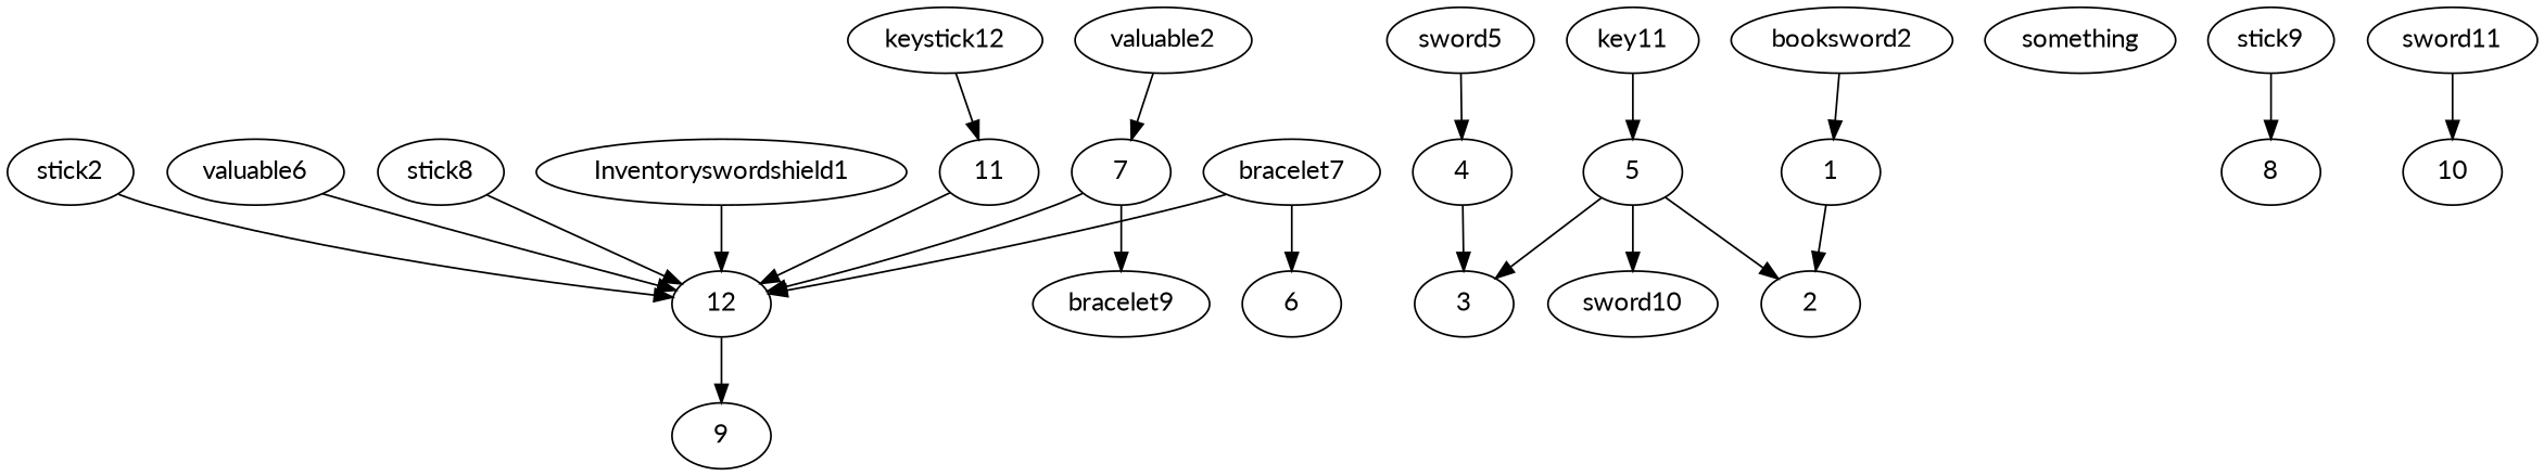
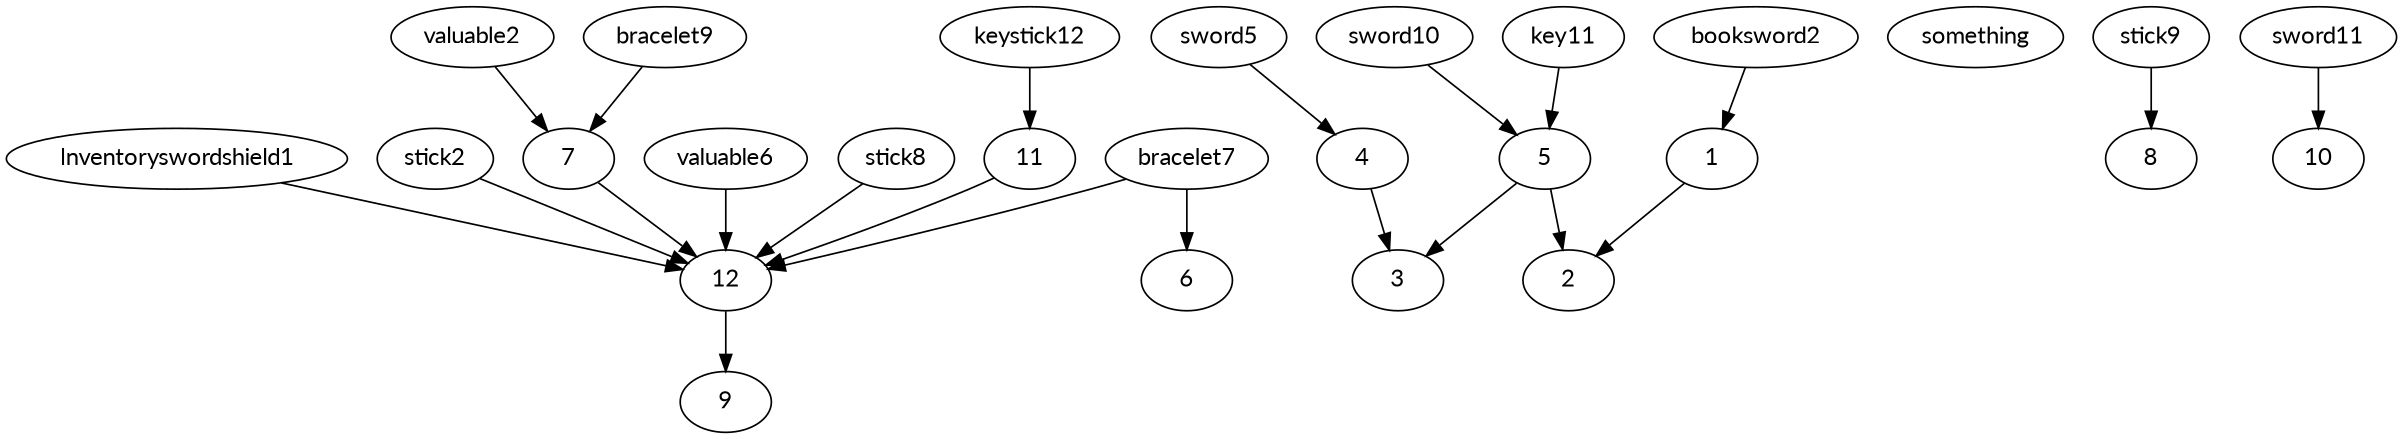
  digraph {
    fontname=Lato
    node [fontname=Lato]
    edge [fontname=Lato]
    Inventoryswordshield1
    12
    9
    1
    2
    stick2
    booksword2
    5
    3
    something
    valuable2
    7
    4
    sword5
    valuable6
    bracelet7
    6
    stick8
    bracelet9
    stick9
    8
    sword10
    key11
    sword11
    10
    11
    keystick12
    Inventoryswordshield1 -> 12
    12 -> 9
    1 -> 2
    stick2 -> 12
    booksword2 -> 1
    5 -> 2
    5 -> 3
    valuable2 -> 7
    7 -> 12
    4 -> 3
    sword5 -> 4
    valuable6 -> 12
    bracelet7 -> 12
    bracelet7 -> 6
    stick8 -> 12
-   7 -> bracelet9
+   bracelet9 -> 7
    stick9 -> 8
-   5 -> sword10
+   sword10 -> 5
    key11 -> 5
    sword11 -> 10
    11 -> 12
    keystick12 -> 11
  }
